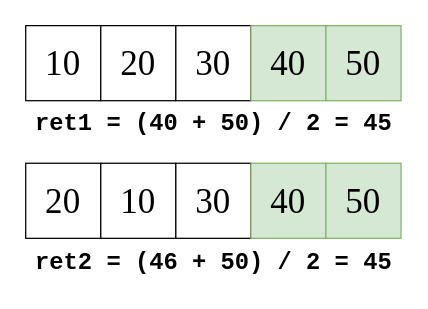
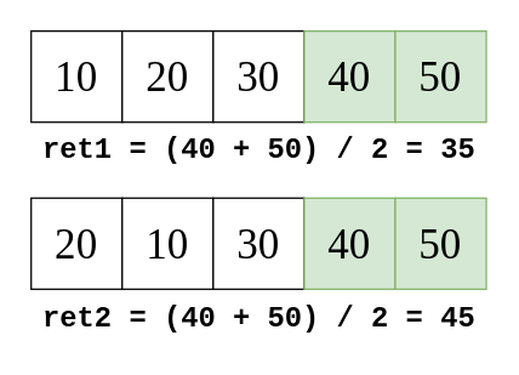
  <mxCell id="0" />
  <mxCell id="1" parent="0" />
  <mxCell id="2" value="10" style="whiteSpace=wrap;html=1;aspect=fixed;fontSize=28;fontFamily=DIN Alternate;" parent="1" vertex="1"><mxGeometry x="20" y="20" width="60" height="60" as="geometry" /></mxCell>
  <mxCell id="3" value="20" style="whiteSpace=wrap;html=1;aspect=fixed;fontSize=28;fontFamily=DIN Alternate;" parent="1" vertex="1"><mxGeometry x="80" y="20" width="60" height="60" as="geometry" /></mxCell>
  <mxCell id="4" value="30" style="whiteSpace=wrap;html=1;aspect=fixed;fontSize=28;fontFamily=DIN Alternate;" parent="1" vertex="1"><mxGeometry x="140" y="20" width="60" height="60" as="geometry" /></mxCell>
  <mxCell id="5" value="40" style="whiteSpace=wrap;html=1;aspect=fixed;fontSize=28;fontFamily=DIN Alternate;fillColor=#d5e8d4;strokeColor=#82b366;" parent="1" vertex="1"><mxGeometry x="200" y="20" width="60" height="60" as="geometry" /></mxCell>
  <mxCell id="6" value="50" style="whiteSpace=wrap;html=1;aspect=fixed;fontSize=28;fontFamily=DIN Alternate;fillColor=#d5e8d4;strokeColor=#82b366;" parent="1" vertex="1"><mxGeometry x="260" y="20" width="60" height="60" as="geometry" /></mxCell>
- <mxCell id="7" value="ret1 = (40 + 50) / 2 = 45" style="text;html=1;align=center;verticalAlign=middle;whiteSpace=wrap;rounded=0;fontFamily=Courier New;fontStyle=1;fontSize=19;" parent="1" vertex="1"><mxGeometry x="21.5" y="84" width="297" height="30" as="geometry" /></mxCell>
+ <mxCell id="7" value="ret1 = (40 + 50) / 2 = 35" style="text;html=1;align=center;verticalAlign=middle;whiteSpace=wrap;rounded=0;fontFamily=Courier New;fontStyle=1;fontSize=19;" parent="1" vertex="1"><mxGeometry x="21.5" y="84" width="297" height="30" as="geometry" /></mxCell>
  <mxCell id="8" value="20" style="whiteSpace=wrap;html=1;aspect=fixed;fontSize=28;fontFamily=DIN Alternate;" parent="1" vertex="1"><mxGeometry x="20" y="130" width="60" height="60" as="geometry" /></mxCell>
  <mxCell id="9" value="10" style="whiteSpace=wrap;html=1;aspect=fixed;fontSize=28;fontFamily=DIN Alternate;" parent="1" vertex="1"><mxGeometry x="80" y="130" width="60" height="60" as="geometry" /></mxCell>
  <mxCell id="10" value="30" style="whiteSpace=wrap;html=1;aspect=fixed;fontSize=28;fontFamily=DIN Alternate;" parent="1" vertex="1"><mxGeometry x="140" y="130" width="60" height="60" as="geometry" /></mxCell>
  <mxCell id="11" value="40" style="whiteSpace=wrap;html=1;aspect=fixed;fontSize=28;fontFamily=DIN Alternate;fillColor=#d5e8d4;strokeColor=#82b366;" parent="1" vertex="1"><mxGeometry x="200" y="130" width="60" height="60" as="geometry" /></mxCell>
  <mxCell id="12" value="50" style="whiteSpace=wrap;html=1;aspect=fixed;fontSize=28;fontFamily=DIN Alternate;fillColor=#d5e8d4;strokeColor=#82b366;" parent="1" vertex="1"><mxGeometry x="260" y="130" width="60" height="60" as="geometry" /></mxCell>
- <mxCell id="13" value="ret2 = (46 + 50) / 2 = 45" style="text;html=1;align=center;verticalAlign=middle;whiteSpace=wrap;rounded=0;fontFamily=Courier New;fontStyle=1;fontSize=19;" vertex="1" parent="1"><mxGeometry x="21.5" y="195" width="297" height="30" as="geometry" /></mxCell>
+ <mxCell id="13" value="ret2 = (40 + 50) / 2 = 45" style="text;html=1;align=center;verticalAlign=middle;whiteSpace=wrap;rounded=0;fontFamily=Courier New;fontStyle=1;fontSize=19;" vertex="1" parent="1"><mxGeometry x="21.5" y="195" width="297" height="30" as="geometry" /></mxCell>
